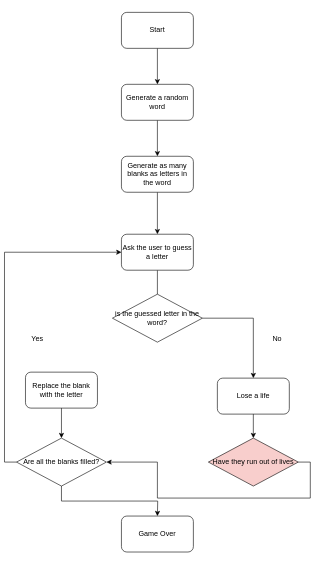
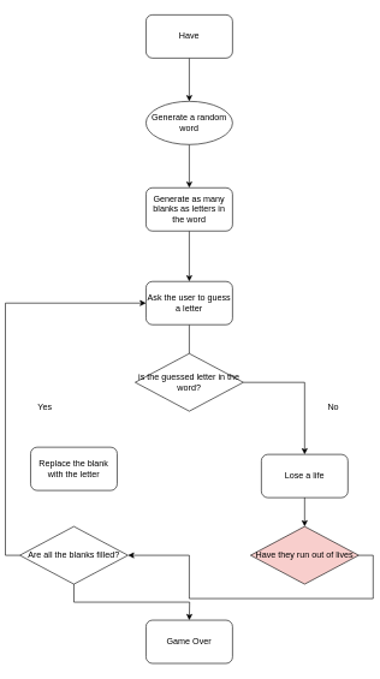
  <mxCell id="0" />
  <mxCell id="1" parent="0" />
  <mxCell id="2" style="edgeStyle=orthogonalEdgeStyle;rounded=0;orthogonalLoop=1;jettySize=auto;html=1;exitX=0.5;exitY=1;exitDx=0;exitDy=0;entryX=0.5;entryY=0;entryDx=0;entryDy=0;" edge="1" parent="1" source="3" target="7"><mxGeometry relative="1" as="geometry" /></mxCell>
- <mxCell id="3" value="Start" style="rounded=1;whiteSpace=wrap;html=1;" vertex="1" parent="1"><mxGeometry x="195" y="20" width="120" height="60" as="geometry" /></mxCell>
+ <mxCell id="3" value="Have" style="rounded=1;whiteSpace=wrap;html=1;" vertex="1" parent="1"><mxGeometry x="195" y="20" width="120" height="60" as="geometry" /></mxCell>
  <mxCell id="4" style="edgeStyle=orthogonalEdgeStyle;rounded=0;orthogonalLoop=1;jettySize=auto;html=1;exitX=0.5;exitY=1;exitDx=0;exitDy=0;entryX=0.5;entryY=0;entryDx=0;entryDy=0;" edge="1" parent="1" source="5" target="13"><mxGeometry relative="1" as="geometry" /></mxCell>
  <mxCell id="5" value="Generate as many blanks as letters in the word" style="rounded=1;whiteSpace=wrap;html=1;" vertex="1" parent="1"><mxGeometry x="195" y="260" width="120" height="60" as="geometry" /></mxCell>
  <mxCell id="6" style="edgeStyle=orthogonalEdgeStyle;rounded=0;orthogonalLoop=1;jettySize=auto;html=1;exitX=0.5;exitY=1;exitDx=0;exitDy=0;entryX=0.5;entryY=0;entryDx=0;entryDy=0;" edge="1" parent="1" source="7" target="5"><mxGeometry relative="1" as="geometry" /></mxCell>
- <mxCell id="7" value="Generate a random word" style="rounded=1;whiteSpace=wrap;html=1;" vertex="1" parent="1"><mxGeometry x="195" y="140" width="120" height="60" as="geometry" /></mxCell>
- <mxCell id="8" style="edgeStyle=orthogonalEdgeStyle;rounded=0;orthogonalLoop=1;jettySize=auto;html=1;exitX=0.5;exitY=1;exitDx=0;exitDy=0;entryX=0.5;entryY=0;entryDx=0;entryDy=0;" edge="1" parent="1" source="9" target="18"><mxGeometry relative="1" as="geometry" /></mxCell>
+ <mxCell id="7" value="Generate a random word" style="ellipse;whiteSpace=wrap;html=1;" vertex="1" parent="1"><mxGeometry x="195" y="140" width="120" height="60" as="geometry" /></mxCell>
  <mxCell id="9" value="Replace the blank with the letter" style="rounded=1;whiteSpace=wrap;html=1;" vertex="1" parent="1"><mxGeometry x="35" y="620" width="120" height="60" as="geometry" /></mxCell>
  <mxCell id="10" style="edgeStyle=orthogonalEdgeStyle;rounded=0;orthogonalLoop=1;jettySize=auto;html=1;exitX=1;exitY=0.5;exitDx=0;exitDy=0;entryX=0.5;entryY=0;entryDx=0;entryDy=0;" edge="1" parent="1" source="11" target="15"><mxGeometry relative="1" as="geometry" /></mxCell>
  <mxCell id="11" value="is the guessed letter in the word?" style="rhombus;whiteSpace=wrap;html=1;" vertex="1" parent="1"><mxGeometry x="180" y="490" width="150" height="80" as="geometry" /></mxCell>
  <mxCell id="12" style="edgeStyle=orthogonalEdgeStyle;rounded=0;orthogonalLoop=1;jettySize=auto;html=1;exitX=0.5;exitY=1;exitDx=0;exitDy=0;entryX=0.5;entryY=0;entryDx=0;entryDy=0;endArrow=none;" edge="1" parent="1" source="13" target="11"><mxGeometry relative="1" as="geometry" /></mxCell>
  <mxCell id="13" value="Ask the user to guess a letter" style="rounded=1;whiteSpace=wrap;html=1;" vertex="1" parent="1"><mxGeometry x="195" y="390" width="120" height="60" as="geometry" /></mxCell>
  <mxCell id="14" style="edgeStyle=orthogonalEdgeStyle;rounded=0;orthogonalLoop=1;jettySize=auto;html=1;exitX=0.5;exitY=1;exitDx=0;exitDy=0;entryX=0.5;entryY=0;entryDx=0;entryDy=0;" edge="1" parent="1" source="15" target="20"><mxGeometry relative="1" as="geometry" /></mxCell>
  <mxCell id="15" value="Lose a life" style="rounded=1;whiteSpace=wrap;html=1;" vertex="1" parent="1"><mxGeometry x="355" y="630" width="120" height="60" as="geometry" /></mxCell>
  <mxCell id="16" style="edgeStyle=orthogonalEdgeStyle;rounded=0;orthogonalLoop=1;jettySize=auto;html=1;exitX=0.5;exitY=1;exitDx=0;exitDy=0;" edge="1" parent="1" source="18"><mxGeometry relative="1" as="geometry"><mxPoint x="255" y="860" as="targetPoint" /></mxGeometry></mxCell>
  <mxCell id="17" style="edgeStyle=orthogonalEdgeStyle;rounded=0;orthogonalLoop=1;jettySize=auto;html=1;exitX=0;exitY=0.5;exitDx=0;exitDy=0;entryX=0;entryY=0.5;entryDx=0;entryDy=0;" edge="1" parent="1" source="18" target="13"><mxGeometry relative="1" as="geometry" /></mxCell>
  <mxCell id="18" value="Are all the blanks filled?" style="rhombus;whiteSpace=wrap;html=1;" vertex="1" parent="1"><mxGeometry x="20" y="730" width="150" height="80" as="geometry" /></mxCell>
  <mxCell id="19" style="edgeStyle=orthogonalEdgeStyle;rounded=0;orthogonalLoop=1;jettySize=auto;html=1;exitX=1;exitY=0.5;exitDx=0;exitDy=0;" edge="1" parent="1" source="20" target="18"><mxGeometry relative="1" as="geometry" /></mxCell>
  <mxCell id="20" value="Have they run out of lives" style="rhombus;whiteSpace=wrap;html=1;fillColor=#f8cecc;" vertex="1" parent="1"><mxGeometry x="340" y="730" width="150" height="80" as="geometry" /></mxCell>
  <mxCell id="21" value="Game Over" style="rounded=1;whiteSpace=wrap;html=1;" vertex="1" parent="1"><mxGeometry x="195" y="860" width="120" height="60" as="geometry" /></mxCell>
  <mxCell id="22" value="Yes" style="text;html=1;align=center;verticalAlign=middle;whiteSpace=wrap;rounded=0;" vertex="1" parent="1"><mxGeometry x="25" y="550" width="60" height="30" as="geometry" /></mxCell>
  <mxCell id="23" value="No" style="text;html=1;align=center;verticalAlign=middle;whiteSpace=wrap;rounded=0;" vertex="1" parent="1"><mxGeometry x="425" y="550" width="60" height="30" as="geometry" /></mxCell>
